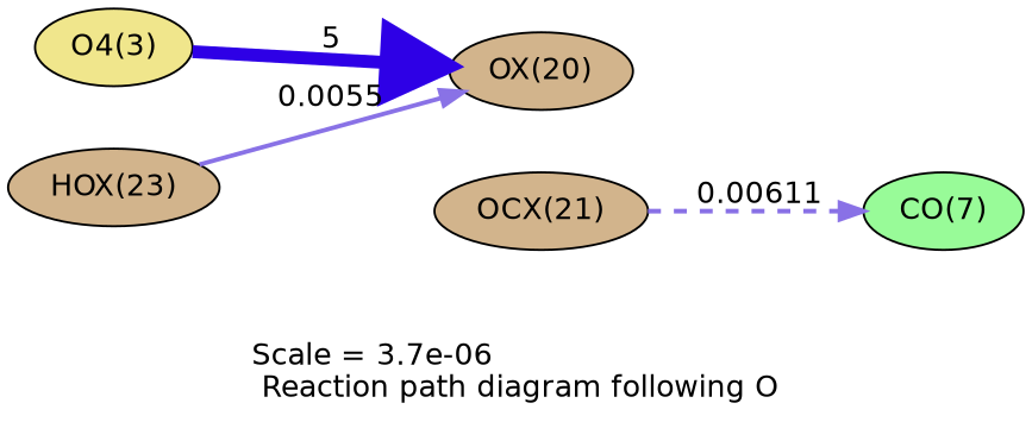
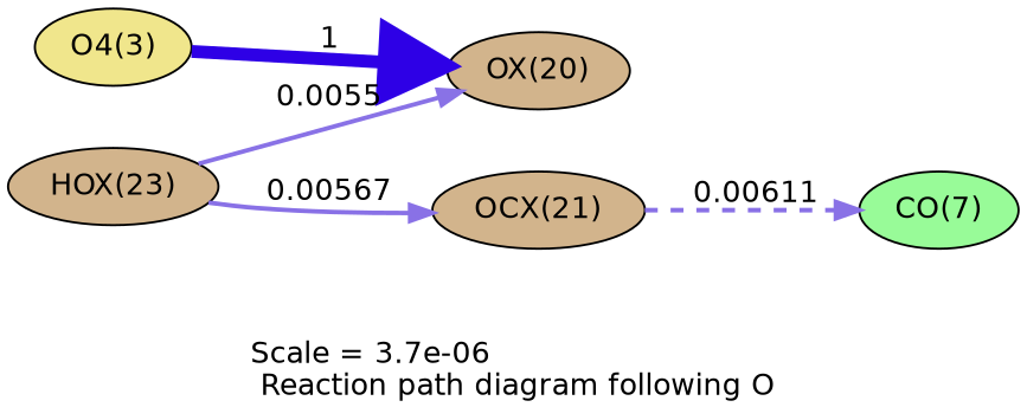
  digraph {
    fontname=Helvetica
    label="Scale = 3.7e-06\l Reaction path diagram following O"
    rankdir=LR
    node [fillcolor=tan fontname=Helvetica style=filled]
    edge [color="0.7, 0.506, 0.9" fontname=Helvetica style=solid]
    n1 [fillcolor=khaki label="O4(3)"]
    n2 [label="OX(20)"]
    n3 [label="HOX(23)"]
    n4 [label="OCX(21)"]
    n5 [fillcolor=palegreen label="CO(7)"]
-   n1 -> n2 [arrowsize=3 color="0.7, 1.5, 0.9" label=" 5" penwidth=6]
+   n1 -> n2 [arrowsize=3 color="0.7, 1.5, 0.9" label=" 1" penwidth=6]
    n3 -> n2 [arrowsize=1.04 color="0.7, 0.505, 0.9" label=" 0.0055" penwidth=2.07]
+   n3 -> n4 [arrowsize=1.05 label=" 0.00567" penwidth=2.09]
    n4 -> n5 [arrowsize=1.08 label=" 0.00611" penwidth=2.15 style=dashed]
  }
